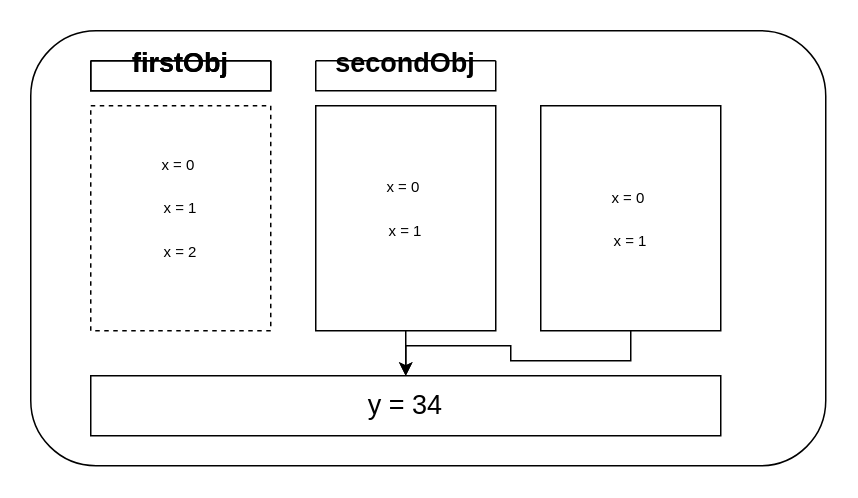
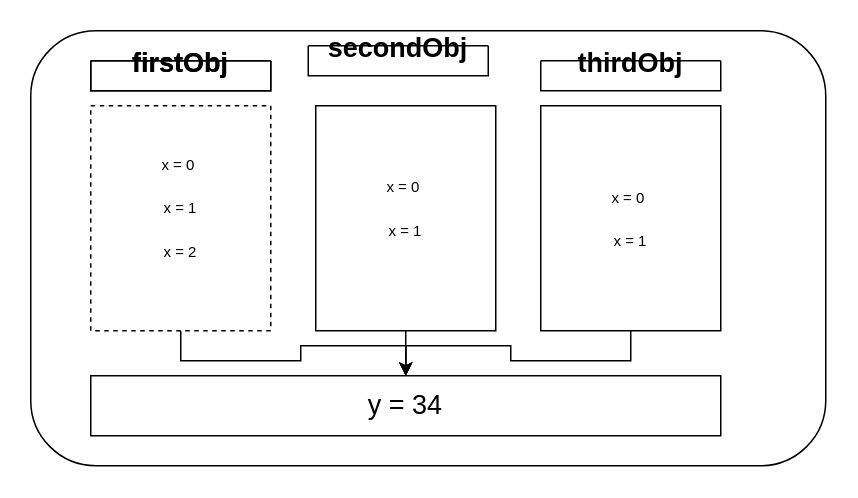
  <mxCell id="0" />
  <mxCell id="1" parent="0" />
  <mxCell id="2" value="" style="rounded=1;whiteSpace=wrap;html=1;" vertex="1" parent="1"><mxGeometry x="20" y="20" width="530" height="290" as="geometry" /></mxCell>
+ <mxCell id="3" value="" style="edgeStyle=orthogonalEdgeStyle;rounded=0;orthogonalLoop=1;jettySize=auto;html=1;fontSize=18;" edge="1" parent="1" source="4" target="13"><mxGeometry relative="1" as="geometry" /></mxCell>
  <mxCell id="4" value="&lt;font size=&quot;1&quot;&gt;x = 0&amp;nbsp;&lt;br&gt;&lt;br&gt;x = 1&lt;br&gt;&lt;br&gt;x = 2&lt;br&gt;&lt;br&gt;&lt;/font&gt;" style="rounded=0;whiteSpace=wrap;html=1;align=center;dashed=1;" vertex="1" parent="1"><mxGeometry x="60" y="70" width="120" height="150" as="geometry" /></mxCell>
  <mxCell id="5" value="" style="edgeStyle=orthogonalEdgeStyle;rounded=0;orthogonalLoop=1;jettySize=auto;html=1;fontSize=18;" edge="1" parent="1" source="6" target="13"><mxGeometry relative="1" as="geometry" /></mxCell>
  <mxCell id="6" value="&lt;font size=&quot;1&quot;&gt;x = 0&amp;nbsp;&lt;br&gt;&lt;br&gt;x = 1&lt;br&gt;&lt;br&gt;&lt;/font&gt;" style="rounded=0;whiteSpace=wrap;html=1;align=center;" vertex="1" parent="1"><mxGeometry x="210" y="70" width="120" height="150" as="geometry" /></mxCell>
  <mxCell id="7" value="" style="edgeStyle=orthogonalEdgeStyle;rounded=0;orthogonalLoop=1;jettySize=auto;html=1;fontSize=18;" edge="1" parent="1" source="8" target="13"><mxGeometry relative="1" as="geometry" /></mxCell>
  <mxCell id="8" value="&lt;font size=&quot;1&quot;&gt;x = 0&amp;nbsp;&lt;br&gt;&lt;br&gt;x = 1&lt;br&gt;&lt;/font&gt;" style="rounded=0;whiteSpace=wrap;html=1;align=center;" vertex="1" parent="1"><mxGeometry x="360" y="70" width="120" height="150" as="geometry" /></mxCell>
  <mxCell id="9" value="firstObj" style="swimlane;startSize=0;fontSize=18;" vertex="1" parent="1"><mxGeometry x="60" y="40" width="120" height="20" as="geometry" /></mxCell>
  <mxCell id="10" value="firstObj" style="swimlane;startSize=0;fontSize=18;" vertex="1" parent="1"><mxGeometry x="60" y="40" width="120" height="20" as="geometry" /></mxCell>
- <mxCell id="11" value="secondObj" style="swimlane;startSize=0;fontSize=18;" vertex="1" parent="1"><mxGeometry x="210" y="40" width="120" height="20" as="geometry" /></mxCell>
+ <mxCell id="11" value="secondObj" style="swimlane;startSize=0;fontSize=18;" vertex="1" parent="1"><mxGeometry x="205" y="30" width="120" height="20" as="geometry" /></mxCell>
+ <mxCell id="12" value="thirdObj" style="swimlane;startSize=0;fontSize=18;" vertex="1" parent="1"><mxGeometry x="360" y="40" width="120" height="20" as="geometry" /></mxCell>
  <mxCell id="13" value="y = 34" style="rounded=0;whiteSpace=wrap;html=1;fontSize=18;" vertex="1" parent="1"><mxGeometry x="60" y="250" width="420" height="40" as="geometry" /></mxCell>
